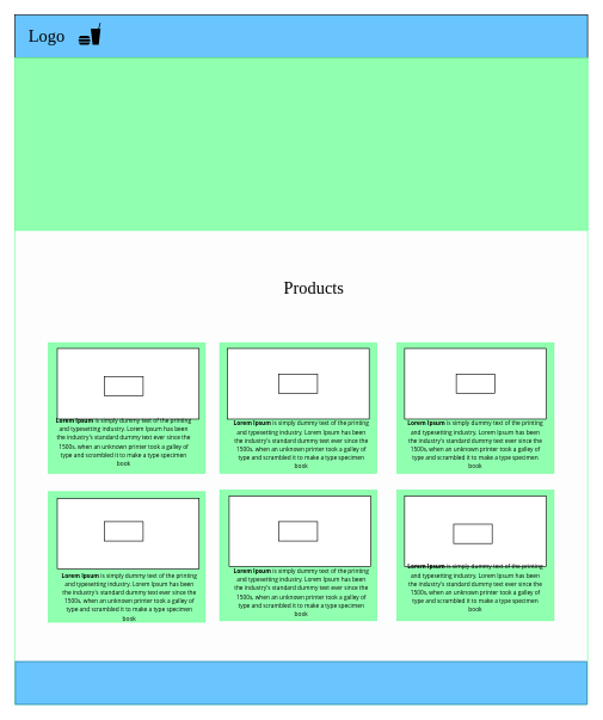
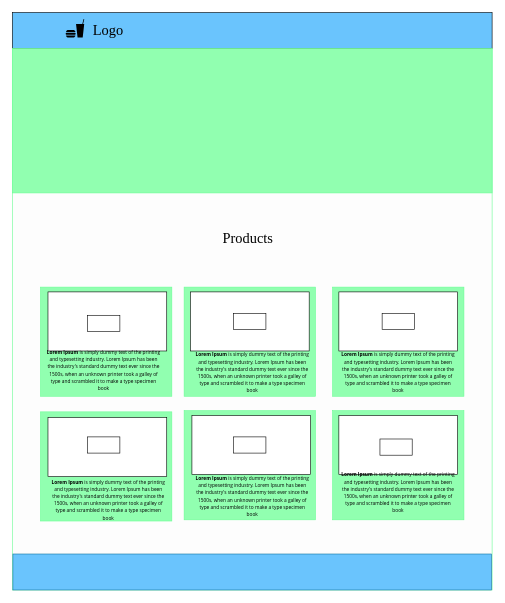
  <mxCell id="0" />
  <mxCell id="1" parent="0" />
  <mxCell id="2" value="" style="rounded=0;whiteSpace=wrap;html=1;fillColor=#FDFDFD;strokeColor=#6AFD94;" vertex="1" parent="1"><mxGeometry x="20" y="80" width="800" height="903" as="geometry" /></mxCell>
  <mxCell id="3" value="" style="rounded=0;whiteSpace=wrap;html=1;fontFamily=Times New Roman;fontSize=8;strokeColor=#6AFD94;fillColor=#91FFB0;" vertex="1" parent="1"><mxGeometry x="554.01" y="684" width="219" height="182" as="geometry" /></mxCell>
  <mxCell id="4" value="" style="rounded=0;whiteSpace=wrap;html=1;fontFamily=Times New Roman;fontSize=8;strokeColor=#6AFD94;fillColor=#91FFB0;" vertex="1" parent="1"><mxGeometry x="306.5" y="684" width="219" height="182" as="geometry" /></mxCell>
  <mxCell id="5" value="" style="rounded=0;whiteSpace=wrap;html=1;fontFamily=Times New Roman;fontSize=8;strokeColor=#6AFD94;fillColor=#91FFB0;" vertex="1" parent="1"><mxGeometry x="67" y="686" width="219" height="182" as="geometry" /></mxCell>
  <mxCell id="6" value="" style="rounded=0;whiteSpace=wrap;html=1;fontFamily=Times New Roman;fontSize=8;strokeColor=#6AFD94;fillColor=#91FFB0;" vertex="1" parent="1"><mxGeometry x="67" y="478" width="219" height="182" as="geometry" /></mxCell>
  <mxCell id="7" value="" style="rounded=0;whiteSpace=wrap;html=1;fontFamily=Times New Roman;fontSize=8;strokeColor=#6AFD94;fillColor=#91FFB0;" vertex="1" parent="1"><mxGeometry x="306.49" y="478" width="219" height="182" as="geometry" /></mxCell>
  <mxCell id="8" value="" style="rounded=0;whiteSpace=wrap;html=1;" vertex="1" parent="1"><mxGeometry x="79.5" y="486" width="198" height="98.5" as="geometry" /></mxCell>
  <mxCell id="9" value="" style="rounded=0;whiteSpace=wrap;html=1;" vertex="1" parent="1"><mxGeometry x="317" y="486" width="198" height="98.5" as="geometry" /></mxCell>
  <mxCell id="10" value="" style="rounded=0;whiteSpace=wrap;html=1;fontFamily=Times New Roman;fontSize=8;strokeColor=#6AFD94;fillColor=#91FFB0;" vertex="1" parent="1"><mxGeometry x="554.01" y="478" width="219" height="182" as="geometry" /></mxCell>
  <mxCell id="11" value="" style="rounded=0;whiteSpace=wrap;html=1;" vertex="1" parent="1"><mxGeometry x="564.5" y="486" width="198" height="98.5" as="geometry" /></mxCell>
  <mxCell id="12" value="" style="rounded=0;whiteSpace=wrap;html=1;" vertex="1" parent="1"><mxGeometry x="564.5" y="692" width="198" height="98.5" as="geometry" /></mxCell>
  <mxCell id="13" value="" style="rounded=0;whiteSpace=wrap;html=1;" vertex="1" parent="1"><mxGeometry x="319.5" y="692" width="198" height="98.5" as="geometry" /></mxCell>
  <mxCell id="14" value="" style="rounded=0;whiteSpace=wrap;html=1;" vertex="1" parent="1"><mxGeometry x="79.5" y="695.5" width="198" height="98.5" as="geometry" /></mxCell>
  <mxCell id="15" value="&lt;font style=&quot;font-size: 8px;&quot;&gt;&lt;strong style=&quot;margin: 0px; padding: 0px; font-family: &amp;quot;Open Sans&amp;quot;, Arial, sans-serif; text-align: justify;&quot;&gt;Lorem Ipsum&lt;/strong&gt;&lt;span style=&quot;font-family: &amp;quot;Open Sans&amp;quot;, Arial, sans-serif; text-align: justify;&quot;&gt;&amp;nbsp;is simply dummy text of the printing and typesetting industry. Lorem Ipsum has been the industry's standard dummy text ever since the 1500s, when an unknown printer took a galley of type and scrambled it to make a type specimen book&lt;/span&gt;&lt;/font&gt;" style="text;html=1;strokeColor=none;fillColor=none;align=center;verticalAlign=middle;whiteSpace=wrap;rounded=0;fontFamily=Times New Roman;fontSize=10;" vertex="1" parent="1"><mxGeometry x="75" y="601" width="195" height="30" as="geometry" /></mxCell>
  <mxCell id="16" value="&lt;font style=&quot;font-size: 8px;&quot;&gt;&lt;strong style=&quot;margin: 0px; padding: 0px; font-family: &amp;quot;Open Sans&amp;quot;, Arial, sans-serif; text-align: justify;&quot;&gt;Lorem Ipsum&lt;/strong&gt;&lt;span style=&quot;font-family: &amp;quot;Open Sans&amp;quot;, Arial, sans-serif; text-align: justify;&quot;&gt;&amp;nbsp;is simply dummy text of the printing and typesetting industry. Lorem Ipsum has been the industry's standard dummy text ever since the 1500s, when an unknown printer took a galley of type and scrambled it to make a type specimen book&lt;/span&gt;&lt;/font&gt;" style="text;html=1;strokeColor=none;fillColor=none;align=center;verticalAlign=middle;whiteSpace=wrap;rounded=0;fontFamily=Times New Roman;fontSize=10;" vertex="1" parent="1"><mxGeometry x="566" y="605" width="195" height="30" as="geometry" /></mxCell>
  <mxCell id="17" value="&lt;font style=&quot;font-size: 8px;&quot;&gt;&lt;strong style=&quot;margin: 0px; padding: 0px; font-family: &amp;quot;Open Sans&amp;quot;, Arial, sans-serif; text-align: justify;&quot;&gt;Lorem Ipsum&lt;/strong&gt;&lt;span style=&quot;font-family: &amp;quot;Open Sans&amp;quot;, Arial, sans-serif; text-align: justify;&quot;&gt;&amp;nbsp;is simply dummy text of the printing and typesetting industry. Lorem Ipsum has been the industry's standard dummy text ever since the 1500s, when an unknown printer took a galley of type and scrambled it to make a type specimen book&lt;/span&gt;&lt;/font&gt;" style="text;html=1;strokeColor=none;fillColor=none;align=center;verticalAlign=middle;whiteSpace=wrap;rounded=0;fontFamily=Times New Roman;fontSize=10;" vertex="1" parent="1"><mxGeometry x="322.5" y="605" width="195" height="30" as="geometry" /></mxCell>
  <mxCell id="18" value="&lt;font style=&quot;font-size: 8px;&quot;&gt;&lt;strong style=&quot;margin: 0px; padding: 0px; font-family: &amp;quot;Open Sans&amp;quot;, Arial, sans-serif; text-align: justify;&quot;&gt;Lorem Ipsum&lt;/strong&gt;&lt;span style=&quot;font-family: &amp;quot;Open Sans&amp;quot;, Arial, sans-serif; text-align: justify;&quot;&gt;&amp;nbsp;is simply dummy text of the printing and typesetting industry. Lorem Ipsum has been the industry's standard dummy text ever since the 1500s, when an unknown printer took a galley of type and scrambled it to make a type specimen book&lt;/span&gt;&lt;/font&gt;" style="text;html=1;strokeColor=none;fillColor=none;align=center;verticalAlign=middle;whiteSpace=wrap;rounded=0;fontFamily=Times New Roman;fontSize=10;" vertex="1" parent="1"><mxGeometry x="82.5" y="817" width="195" height="30" as="geometry" /></mxCell>
  <mxCell id="19" value="&lt;font style=&quot;font-size: 8px;&quot;&gt;&lt;strong style=&quot;margin: 0px; padding: 0px; font-family: &amp;quot;Open Sans&amp;quot;, Arial, sans-serif; text-align: justify;&quot;&gt;Lorem Ipsum&lt;/strong&gt;&lt;span style=&quot;font-family: &amp;quot;Open Sans&amp;quot;, Arial, sans-serif; text-align: justify;&quot;&gt;&amp;nbsp;is simply dummy text of the printing and typesetting industry. Lorem Ipsum has been the industry's standard dummy text ever since the 1500s, when an unknown printer took a galley of type and scrambled it to make a type specimen book&lt;/span&gt;&lt;/font&gt;" style="text;html=1;strokeColor=none;fillColor=none;align=center;verticalAlign=middle;whiteSpace=wrap;rounded=0;fontFamily=Times New Roman;fontSize=10;" vertex="1" parent="1"><mxGeometry x="566" y="805" width="195" height="30" as="geometry" /></mxCell>
  <mxCell id="20" value="&lt;font style=&quot;font-size: 8px;&quot;&gt;&lt;strong style=&quot;margin: 0px; padding: 0px; font-family: &amp;quot;Open Sans&amp;quot;, Arial, sans-serif; text-align: justify;&quot;&gt;Lorem Ipsum&lt;/strong&gt;&lt;span style=&quot;font-family: &amp;quot;Open Sans&amp;quot;, Arial, sans-serif; text-align: justify;&quot;&gt;&amp;nbsp;is simply dummy text of the printing and typesetting industry. Lorem Ipsum has been the industry's standard dummy text ever since the 1500s, when an unknown printer took a galley of type and scrambled it to make a type specimen book&lt;/span&gt;&lt;/font&gt;" style="text;html=1;strokeColor=none;fillColor=none;align=center;verticalAlign=middle;whiteSpace=wrap;rounded=0;fontFamily=Times New Roman;fontSize=10;" vertex="1" parent="1"><mxGeometry x="322.5" y="811" width="195" height="30" as="geometry" /></mxCell>
  <mxCell id="21" value="" style="rounded=0;whiteSpace=wrap;html=1;fontFamily=Times New Roman;fontSize=8;fillColor=#6AC4FD;strokeColor=#10739e;" vertex="1" parent="1"><mxGeometry x="21" y="923" width="798" height="60" as="geometry" /></mxCell>
  <mxCell id="22" value="" style="rounded=0;whiteSpace=wrap;html=1;fontFamily=Times New Roman;fontSize=8;" vertex="1" parent="1"><mxGeometry x="145.63" y="525" width="53.75" height="27" as="geometry" /></mxCell>
  <mxCell id="23" value="" style="rounded=0;whiteSpace=wrap;html=1;fontFamily=Times New Roman;fontSize=8;" vertex="1" parent="1"><mxGeometry x="389.12" y="521.75" width="53.75" height="27" as="geometry" /></mxCell>
  <mxCell id="24" value="" style="rounded=0;whiteSpace=wrap;html=1;fontFamily=Times New Roman;fontSize=8;" vertex="1" parent="1"><mxGeometry x="636.63" y="521.75" width="53.75" height="27" as="geometry" /></mxCell>
  <mxCell id="25" value="" style="rounded=0;whiteSpace=wrap;html=1;fontFamily=Times New Roman;fontSize=8;" vertex="1" parent="1"><mxGeometry x="145.63" y="727.75" width="53.75" height="27" as="geometry" /></mxCell>
  <mxCell id="26" value="" style="rounded=0;whiteSpace=wrap;html=1;fontFamily=Times New Roman;fontSize=8;" vertex="1" parent="1"><mxGeometry x="633" y="731.25" width="53.75" height="27" as="geometry" /></mxCell>
  <mxCell id="27" value="" style="rounded=0;whiteSpace=wrap;html=1;fontFamily=Times New Roman;fontSize=8;" vertex="1" parent="1"><mxGeometry x="389.12" y="727.75" width="53.75" height="27" as="geometry" /></mxCell>
  <mxCell id="28" value="" style="rounded=0;whiteSpace=wrap;html=1;fontFamily=Times New Roman;fontSize=8;fillColor=#6AC4FD;" vertex="1" parent="1"><mxGeometry x="20" y="20" width="800" height="60" as="geometry" /></mxCell>
  <mxCell id="29" value="" style="rounded=0;whiteSpace=wrap;html=1;fontFamily=Times New Roman;fontSize=8;strokeColor=#6AFD94;fillColor=#91FFB0;" vertex="1" parent="1"><mxGeometry x="20" y="80" width="800" height="241" as="geometry" /></mxCell>
- <mxCell id="30" value="&lt;font style=&quot;font-size: 24px;&quot;&gt;Products&lt;/font&gt;" style="text;html=1;strokeColor=none;fillColor=none;align=center;verticalAlign=middle;whiteSpace=wrap;rounded=0;fontFamily=Times New Roman;fontSize=8;" vertex="1" parent="1"><mxGeometry x="407.87" y="387" width="60" height="30" as="geometry" /></mxCell>
- <mxCell id="31" value="Logo" style="text;html=1;strokeColor=none;fillColor=none;align=center;verticalAlign=middle;whiteSpace=wrap;rounded=0;fontFamily=Times New Roman;fontSize=24;" vertex="1" parent="1"><mxGeometry x="35" y="35" width="60" height="30" as="geometry" /></mxCell>
+ <mxCell id="30" value="&lt;font style=&quot;font-size: 24px;&quot;&gt;Products&lt;/font&gt;" style="text;html=1;strokeColor=none;fillColor=none;align=center;verticalAlign=middle;whiteSpace=wrap;rounded=0;fontFamily=Times New Roman;fontSize=8;" vertex="1" parent="1"><mxGeometry x="382.87" y="382" width="60" height="30" as="geometry" /></mxCell>
+ <mxCell id="31" value="Logo" style="text;html=1;strokeColor=none;fillColor=none;align=center;verticalAlign=middle;whiteSpace=wrap;rounded=0;fontFamily=Times New Roman;fontSize=24;" vertex="1" parent="1"><mxGeometry x="150" y="35" width="60" height="30" as="geometry" /></mxCell>
  <mxCell id="32" value="" style="shape=mxgraph.signs.food.fast_food;html=1;pointerEvents=1;fillColor=#000000;strokeColor=none;verticalLabelPosition=bottom;verticalAlign=top;align=center;sketch=0;fontFamily=Times New Roman;fontSize=24;" vertex="1" parent="1"><mxGeometry x="109" y="31" width="31" height="31" as="geometry" /></mxCell>
